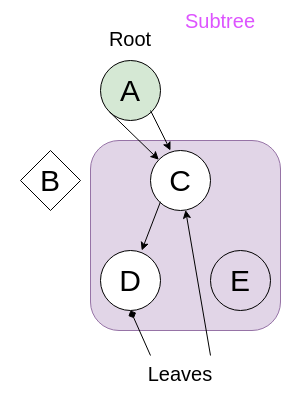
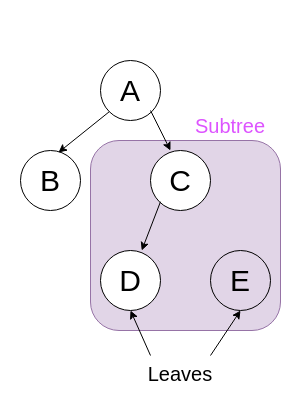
  <mxCell id="0" />
  <mxCell id="1" parent="0" />
  <mxCell id="2" value="" style="rounded=1;whiteSpace=wrap;html=1;fontSize=20;fillColor=#e1d5e7;strokeColor=#9673a6;" vertex="1" parent="1"><mxGeometry x="90" y="140" width="190" height="190" as="geometry" /></mxCell>
- <mxCell id="3" value="&lt;font style=&quot;font-size: 30px&quot;&gt;A&lt;/font&gt;" style="ellipse;whiteSpace=wrap;html=1;aspect=fixed;fillColor=#d5e8d4;" vertex="1" parent="1"><mxGeometry x="100" y="60" width="60" height="60" as="geometry" /></mxCell>
- <mxCell id="4" value="&lt;font style=&quot;font-size: 30px&quot;&gt;B&lt;/font&gt;" style="rhombus;whiteSpace=wrap;html=1;aspect=fixed;" vertex="1" parent="1"><mxGeometry x="20" y="150" width="60" height="60" as="geometry" /></mxCell>
+ <mxCell id="3" value="&lt;font style=&quot;font-size: 30px&quot;&gt;A&lt;/font&gt;" style="ellipse;whiteSpace=wrap;html=1;aspect=fixed;" vertex="1" parent="1"><mxGeometry x="100" y="60" width="60" height="60" as="geometry" /></mxCell>
+ <mxCell id="4" value="&lt;font style=&quot;font-size: 30px&quot;&gt;B&lt;/font&gt;" style="ellipse;whiteSpace=wrap;html=1;aspect=fixed;" vertex="1" parent="1"><mxGeometry x="20" y="150" width="60" height="60" as="geometry" /></mxCell>
  <mxCell id="5" value="&lt;font style=&quot;font-size: 30px&quot;&gt;C&lt;/font&gt;" style="ellipse;whiteSpace=wrap;html=1;aspect=fixed;" vertex="1" parent="1"><mxGeometry x="150" y="150" width="60" height="60" as="geometry" /></mxCell>
  <mxCell id="6" value="&lt;font style=&quot;font-size: 30px&quot;&gt;D&lt;/font&gt;" style="ellipse;whiteSpace=wrap;html=1;aspect=fixed;" vertex="1" parent="1"><mxGeometry x="100" y="250" width="60" height="60" as="geometry" /></mxCell>
  <mxCell id="7" value="&lt;font style=&quot;font-size: 30px&quot;&gt;E&lt;/font&gt;" style="ellipse;whiteSpace=wrap;html=1;aspect=fixed;fillColor=#e1d5e7;" vertex="1" parent="1"><mxGeometry x="210" y="250" width="60" height="60" as="geometry" /></mxCell>
- <mxCell id="8" value="" style="endArrow=classic;html=1;rounded=0;fontSize=30;exitX=0;exitY=1;exitDx=0;exitDy=0;" edge="1" parent="1" source="3" target="5"><mxGeometry width="50" height="50" relative="1" as="geometry"><mxPoint x="30" y="100" as="sourcePoint" /><mxPoint x="90" y="160" as="targetPoint" /></mxGeometry></mxCell>
+ <mxCell id="8" value="" style="endArrow=classic;html=1;rounded=0;fontSize=30;exitX=0;exitY=1;exitDx=0;exitDy=0;entryX=0.633;entryY=0.033;entryDx=0;entryDy=0;entryPerimeter=0;" edge="1" parent="1" source="3" target="4"><mxGeometry width="50" height="50" relative="1" as="geometry"><mxPoint x="30" y="100" as="sourcePoint" /><mxPoint x="90" y="160" as="targetPoint" /></mxGeometry></mxCell>
  <mxCell id="9" value="" style="endArrow=classic;html=1;rounded=0;fontSize=30;exitX=0;exitY=1;exitDx=0;exitDy=0;" edge="1" parent="1"><mxGeometry width="50" height="50" relative="1" as="geometry"><mxPoint x="159.997" y="201.213" as="sourcePoint" /><mxPoint x="141.21" y="250" as="targetPoint" /></mxGeometry></mxCell>
  <mxCell id="10" value="" style="endArrow=classic;html=1;rounded=0;fontSize=30;exitX=1;exitY=1;exitDx=0;exitDy=0;entryX=0.333;entryY=0;entryDx=0;entryDy=0;entryPerimeter=0;" edge="1" parent="1" target="5"><mxGeometry width="50" height="50" relative="1" as="geometry"><mxPoint x="150.003" y="110.003" as="sourcePoint" /><mxPoint x="167.577" y="167.577" as="targetPoint" /></mxGeometry></mxCell>
- <mxCell id="11" value="&lt;font style=&quot;font-size: 20px&quot;&gt;Root&lt;/font&gt;" style="text;html=1;strokeColor=none;fillColor=none;align=center;verticalAlign=middle;whiteSpace=wrap;rounded=0;fontSize=30;" vertex="1" parent="1"><mxGeometry x="100" y="20" width="60" height="30" as="geometry" /></mxCell>
  <mxCell id="12" value="&lt;font style=&quot;font-size: 20px&quot;&gt;Leaves&lt;/font&gt;" style="text;html=1;strokeColor=none;fillColor=none;align=center;verticalAlign=middle;whiteSpace=wrap;rounded=0;fontSize=30;" vertex="1" parent="1"><mxGeometry x="150" y="355" width="60" height="30" as="geometry" /></mxCell>
- <mxCell id="13" value="" style="endArrow=diamond;html=1;rounded=0;fontSize=20;exitX=0;exitY=0;exitDx=0;exitDy=0;entryX=0.5;entryY=1;entryDx=0;entryDy=0;" edge="1" parent="1" source="12" target="6"><mxGeometry width="50" height="50" relative="1" as="geometry"><mxPoint x="90" y="380" as="sourcePoint" /><mxPoint x="140" y="330" as="targetPoint" /></mxGeometry></mxCell>
- <mxCell id="14" value="" style="endArrow=classic;html=1;rounded=0;fontSize=20;exitX=1;exitY=0;exitDx=0;exitDy=0;" edge="1" parent="1" source="12" target="5"><mxGeometry width="50" height="50" relative="1" as="geometry"><mxPoint x="160" y="350" as="sourcePoint" /><mxPoint x="140" y="320" as="targetPoint" /></mxGeometry></mxCell>
- <mxCell id="15" value="&lt;font color=&quot;#dd54ff&quot;&gt;Subtree&lt;/font&gt;" style="text;html=1;strokeColor=none;fillColor=none;align=center;verticalAlign=middle;whiteSpace=wrap;rounded=0;fontSize=20;" vertex="1" parent="1"><mxGeometry x="190" y="5" width="60" height="30" as="geometry" /></mxCell>
+ <mxCell id="13" value="" style="endArrow=classic;html=1;rounded=0;fontSize=20;exitX=0;exitY=0;exitDx=0;exitDy=0;entryX=0.5;entryY=1;entryDx=0;entryDy=0;" edge="1" parent="1" source="12" target="6"><mxGeometry width="50" height="50" relative="1" as="geometry"><mxPoint x="90" y="380" as="sourcePoint" /><mxPoint x="140" y="330" as="targetPoint" /></mxGeometry></mxCell>
+ <mxCell id="14" value="" style="endArrow=classic;html=1;rounded=0;fontSize=20;exitX=1;exitY=0;exitDx=0;exitDy=0;entryX=0.5;entryY=1;entryDx=0;entryDy=0;" edge="1" parent="1" source="12" target="7"><mxGeometry width="50" height="50" relative="1" as="geometry"><mxPoint x="160" y="350" as="sourcePoint" /><mxPoint x="140" y="320" as="targetPoint" /></mxGeometry></mxCell>
+ <mxCell id="15" value="&lt;font color=&quot;#dd54ff&quot;&gt;Subtree&lt;/font&gt;" style="text;html=1;strokeColor=none;fillColor=none;align=center;verticalAlign=middle;whiteSpace=wrap;rounded=0;fontSize=20;" vertex="1" parent="1"><mxGeometry x="200" y="110" width="60" height="30" as="geometry" /></mxCell>
